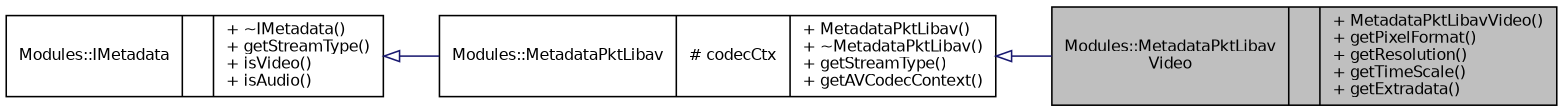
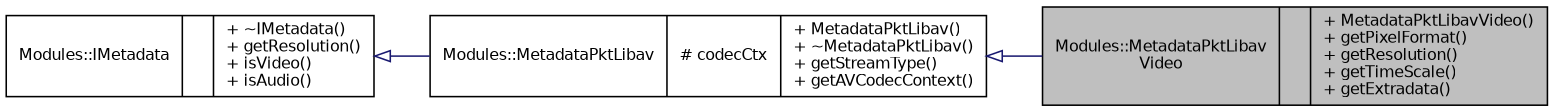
  digraph {
    rankdir=LR
    node [color=black fillcolor=white fontname=Helvetica fontsize=10 shape=record style=filled]
    edge [arrowtail=onormal color=midnightblue dir=back fontname=Helvetica fontsize=10 labelfontname=Helvetica labelfontsize=10 style=solid]
    n1 [fillcolor=grey75 fontcolor=black height=0.2 label="{Modules::MetadataPktLibav\lVideo\n||+ MetadataPktLibavVideo()\l+ getPixelFormat()\l+ getResolution()\l+ getTimeScale()\l+ getExtradata()\l}" width=0.4]
    n2 [height=0.2 label="{Modules::MetadataPktLibav\n|# codecCtx\l|+ MetadataPktLibav()\l+ ~MetadataPktLibav()\l+ getStreamType()\l+ getAVCodecContext()\l}" width=0.4]
-   n3 [height=0.2 label="{Modules::IMetadata\n||+ ~IMetadata()\l+ getStreamType()\l+ isVideo()\l+ isAudio()\l}" width=0.4]
+   n3 [height=0.2 label="{Modules::IMetadata\n||+ ~IMetadata()\l+ getResolution()\l+ isVideo()\l+ isAudio()\l}" width=0.4]
    n2 -> n1
    n3 -> n2
  }
